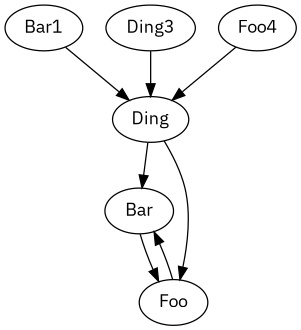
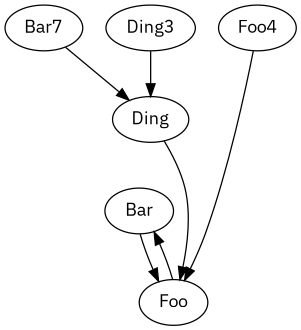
  digraph {
    fontname="IBM Plex Sans"
    node [fontname="IBM Plex Sans"]
    edge [fontname="IBM Plex Sans"]
    n1 [label=Bar]
    n2 [label=Foo]
-   n3 [label=Bar1]
+   n3 [label=Bar7]
    n4 [label=Ding]
    n5 [label=Ding3]
    n6 [label=Foo4]
    n1 -> n2
    n2 -> n1
    n3 -> n4
-   n4 -> n1
    n4 -> n2
    n5 -> n4
-   n6 -> n4
+   n6 -> n2
  }
